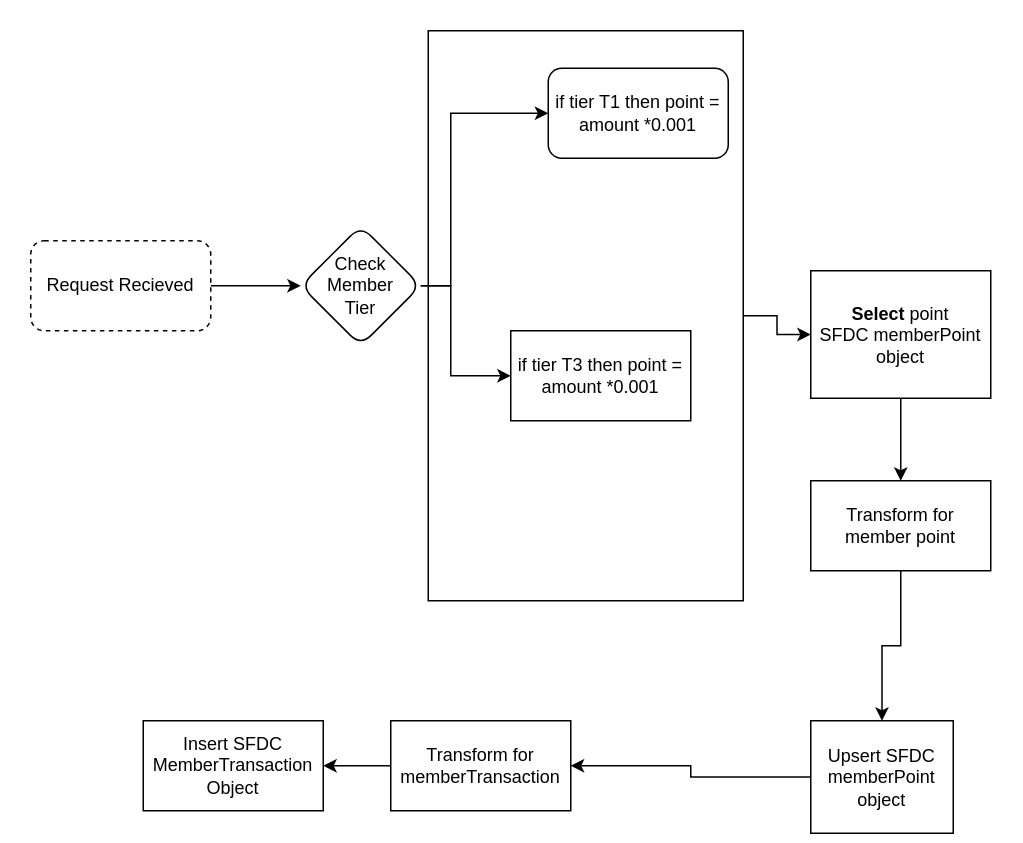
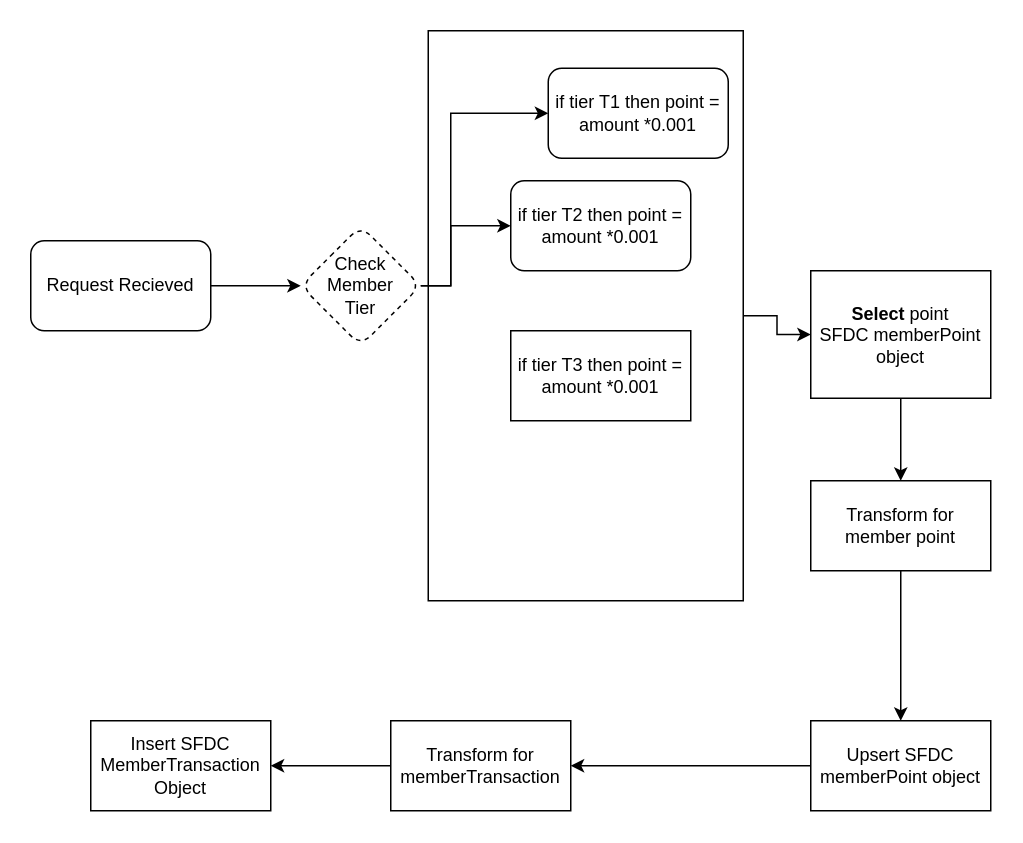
  <mxCell id="0" />
  <mxCell id="1" parent="0" />
  <mxCell id="2" value="" style="edgeStyle=orthogonalEdgeStyle;rounded=0;orthogonalLoop=1;jettySize=auto;html=1;entryX=0;entryY=0.5;entryDx=0;entryDy=0;" edge="1" parent="1" source="3" target="11"><mxGeometry relative="1" as="geometry"><mxPoint x="200" y="190" as="targetPoint" /></mxGeometry></mxCell>
- <mxCell id="3" value="Request Recieved" style="rounded=1;whiteSpace=wrap;html=1;dashed=1;" vertex="1" parent="1"><mxGeometry x="20" y="160" width="120" height="60" as="geometry" /></mxCell>
+ <mxCell id="3" value="Request Recieved" style="rounded=1;whiteSpace=wrap;html=1;" vertex="1" parent="1"><mxGeometry x="20" y="160" width="120" height="60" as="geometry" /></mxCell>
  <mxCell id="4" value="" style="edgeStyle=orthogonalEdgeStyle;rounded=0;orthogonalLoop=1;jettySize=auto;html=1;entryX=0;entryY=0.5;entryDx=0;entryDy=0;" edge="1" parent="1" source="5" target="18"><mxGeometry relative="1" as="geometry" /></mxCell>
  <mxCell id="5" value="" style="rounded=0;whiteSpace=wrap;html=1;fillColor=default;" vertex="1" parent="1"><mxGeometry x="285" y="20" width="210" height="380" as="geometry" /></mxCell>
  <mxCell id="6" value="" style="edgeStyle=orthogonalEdgeStyle;rounded=0;orthogonalLoop=1;jettySize=auto;html=1;" edge="1" parent="1" source="7" target="16"><mxGeometry relative="1" as="geometry" /></mxCell>
  <mxCell id="7" value="Transform for member point" style="whiteSpace=wrap;html=1;rounded=0;fillColor=none;" vertex="1" parent="1"><mxGeometry x="540" y="320" width="120" height="60" as="geometry" /></mxCell>
  <mxCell id="8" value="" style="edgeStyle=orthogonalEdgeStyle;rounded=0;orthogonalLoop=1;jettySize=auto;html=1;" edge="1" parent="1" source="11" target="12"><mxGeometry relative="1" as="geometry"><Array as="points"><mxPoint x="300" y="190" /></Array></mxGeometry></mxCell>
- <mxCell id="10" value="" style="edgeStyle=orthogonalEdgeStyle;rounded=0;orthogonalLoop=1;jettySize=auto;html=1;" edge="1" parent="1" source="11" target="14"><mxGeometry relative="1" as="geometry"><Array as="points"><mxPoint x="300" y="190" /><mxPoint x="300" y="250" /></Array></mxGeometry></mxCell>
- <mxCell id="11" value="&lt;div&gt;Check Member &lt;br&gt;&lt;/div&gt;&lt;div&gt;Tier&lt;/div&gt;" style="rhombus;whiteSpace=wrap;html=1;rounded=1;" vertex="1" parent="1"><mxGeometry x="200" y="150" width="80" height="80" as="geometry" /></mxCell>
+ <mxCell id="9" value="" style="edgeStyle=orthogonalEdgeStyle;rounded=0;orthogonalLoop=1;jettySize=auto;html=1;" edge="1" parent="1" source="11" target="13"><mxGeometry relative="1" as="geometry"><Array as="points"><mxPoint x="300" y="190" /><mxPoint x="300" y="150" /></Array></mxGeometry></mxCell>
+ <mxCell id="11" value="&lt;div&gt;Check Member &lt;br&gt;&lt;/div&gt;&lt;div&gt;Tier&lt;/div&gt;" style="rhombus;whiteSpace=wrap;html=1;rounded=1;dashed=1;" vertex="1" parent="1"><mxGeometry x="200" y="150" width="80" height="80" as="geometry" /></mxCell>
  <mxCell id="12" value="if tier T1 then point = amount *0.001" style="whiteSpace=wrap;html=1;rounded=1;" vertex="1" parent="1"><mxGeometry x="365" y="45" width="120" height="60" as="geometry" /></mxCell>
+ <mxCell id="13" value="if tier T2 then point = amount *0.001" style="whiteSpace=wrap;html=1;rounded=1;" vertex="1" parent="1"><mxGeometry x="340" y="120" width="120" height="60" as="geometry" /></mxCell>
  <mxCell id="14" value="if tier T3 then point = amount *0.001" style="whiteSpace=wrap;html=1;rounded=0;" vertex="1" parent="1"><mxGeometry x="340" y="220" width="120" height="60" as="geometry" /></mxCell>
  <mxCell id="15" value="" style="edgeStyle=orthogonalEdgeStyle;rounded=0;orthogonalLoop=1;jettySize=auto;html=1;" edge="1" parent="1" source="16" target="20"><mxGeometry relative="1" as="geometry" /></mxCell>
- <mxCell id="16" value="&lt;div&gt;Upsert SFDC memberPoint object&lt;br&gt;&lt;/div&gt;" style="whiteSpace=wrap;html=1;rounded=0;fillColor=none;" vertex="1" parent="1"><mxGeometry x="540" y="480" width="95" height="75" as="geometry" /></mxCell>
+ <mxCell id="16" value="&lt;div&gt;Upsert SFDC memberPoint object&lt;br&gt;&lt;/div&gt;" style="whiteSpace=wrap;html=1;rounded=0;fillColor=none;" vertex="1" parent="1"><mxGeometry x="540" y="480" width="120" height="60" as="geometry" /></mxCell>
  <mxCell id="17" style="edgeStyle=orthogonalEdgeStyle;rounded=0;orthogonalLoop=1;jettySize=auto;html=1;entryX=0.5;entryY=0;entryDx=0;entryDy=0;" edge="1" parent="1" source="18" target="7"><mxGeometry relative="1" as="geometry" /></mxCell>
  <mxCell id="18" value="&lt;div&gt;&lt;b&gt;Select&lt;/b&gt; point &lt;br&gt;&lt;/div&gt;&lt;div&gt;SFDC memberPoint object&lt;br&gt;&lt;/div&gt;" style="whiteSpace=wrap;html=1;rounded=0;fillColor=none;" vertex="1" parent="1"><mxGeometry x="540" y="180" width="120" height="85" as="geometry" /></mxCell>
  <mxCell id="19" value="" style="edgeStyle=orthogonalEdgeStyle;rounded=0;orthogonalLoop=1;jettySize=auto;html=1;" edge="1" parent="1" source="20" target="21"><mxGeometry relative="1" as="geometry" /></mxCell>
  <mxCell id="20" value="Transform for memberTransaction" style="whiteSpace=wrap;html=1;rounded=0;fillColor=none;" vertex="1" parent="1"><mxGeometry x="260" y="480" width="120" height="60" as="geometry" /></mxCell>
- <mxCell id="21" value="Insert SFDC MemberTransaction Object" style="whiteSpace=wrap;html=1;rounded=0;fillColor=none;" vertex="1" parent="1"><mxGeometry x="95" y="480" width="120" height="60" as="geometry" /></mxCell>
+ <mxCell id="21" value="Insert SFDC MemberTransaction Object" style="whiteSpace=wrap;html=1;rounded=0;fillColor=none;" vertex="1" parent="1"><mxGeometry x="60" y="480" width="120" height="60" as="geometry" /></mxCell>
